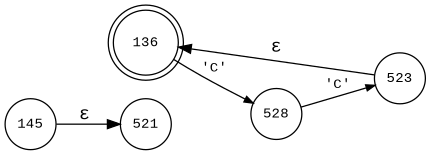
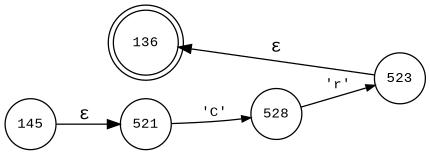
  digraph {
    fontname="Liberation Mono"
    rankdir=LR
    node [fixedsize=true fontname="Liberation Mono" fontsize=11 shape=circle peripheries=1]
    edge [fontname="Liberation Mono"]
    n1 [label=136 shape=doublecircle width=.6 peripheries=""]
    n2 [label=145 width=.55]
    n3 [label=521 width=.55]
    n4 [label=528 width=.55]
    n5 [label=523 width=.55]
    n2 -> n3 [label="&epsilon;"]
-   n1 -> n4 [arrowhead=normal arrowsize=.7 fontsize=11 label="'C'"]
-   n4 -> n5 [arrowhead=normal arrowsize=.7 fontsize=11 label="'C'"]
+   n3 -> n4 [arrowhead=normal arrowsize=.7 fontsize=11 label="'C'"]
+   n4 -> n5 [arrowhead=normal arrowsize=.7 fontsize=11 label="'r'"]
    n5 -> n1 [label="&epsilon;"]
  }
